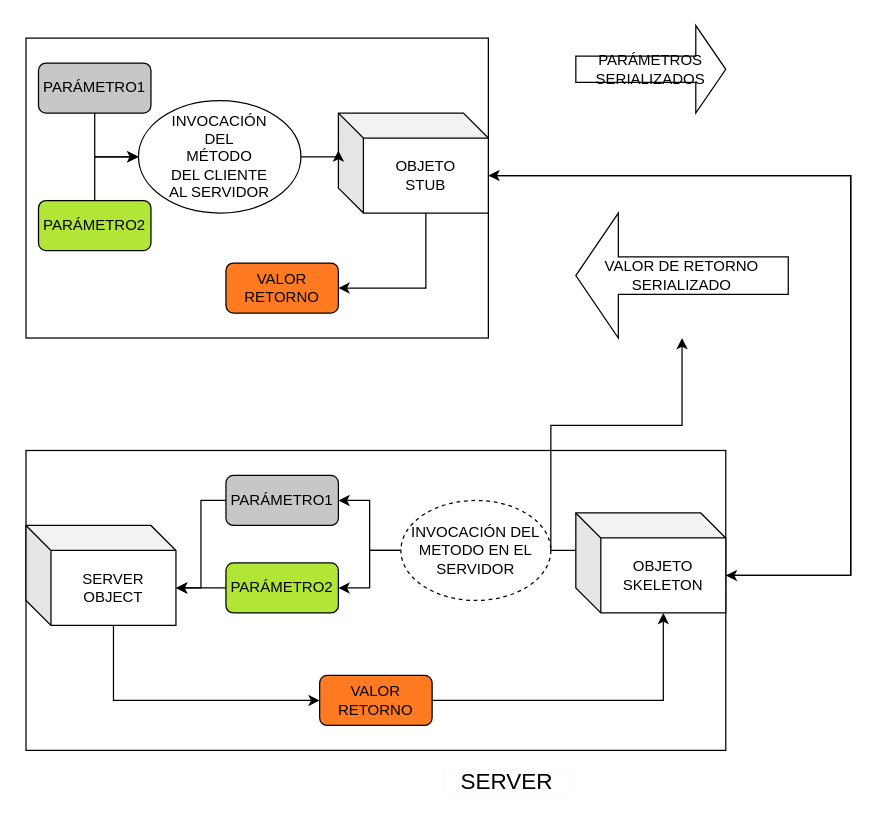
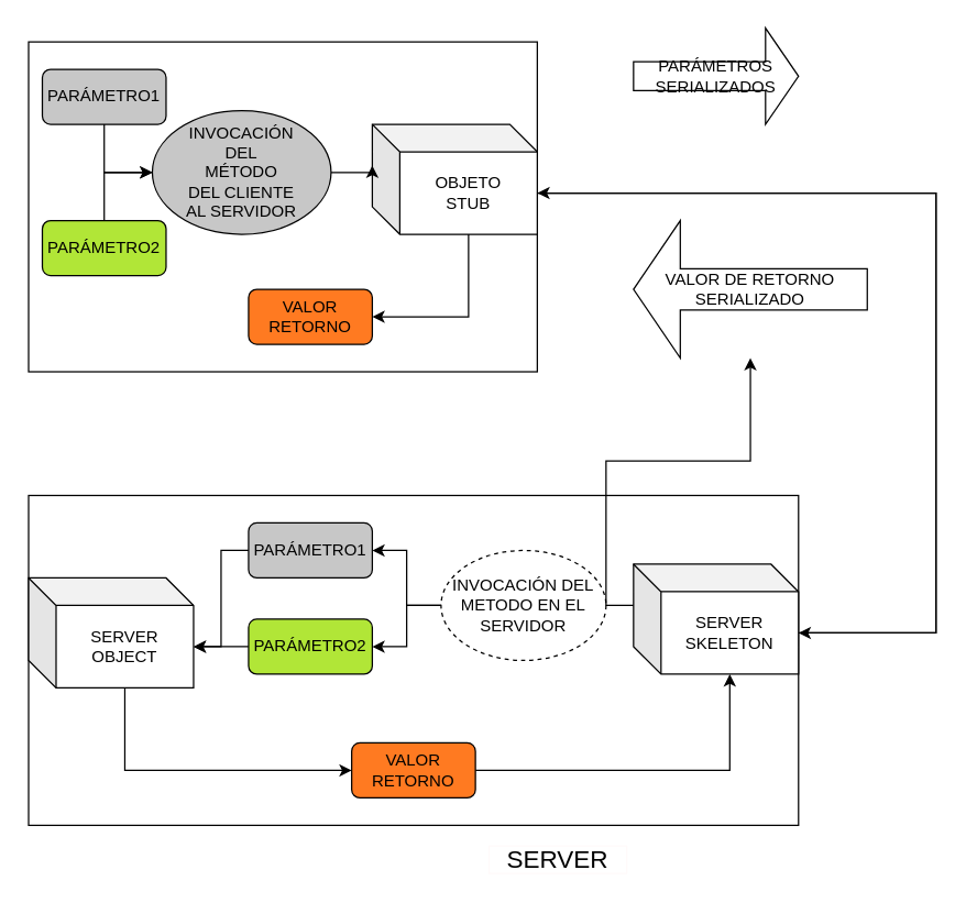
  <mxCell id="0" />
  <mxCell id="1" parent="0" />
  <mxCell id="2" value="" style="rounded=0;whiteSpace=wrap;html=1;" parent="1" vertex="1"><mxGeometry x="20" y="30" width="370" height="240" as="geometry" /></mxCell>
  <mxCell id="3" style="edgeStyle=orthogonalEdgeStyle;rounded=0;orthogonalLoop=1;jettySize=auto;html=1;exitX=0.5;exitY=1;exitDx=0;exitDy=0;entryX=0;entryY=0.5;entryDx=0;entryDy=0;" parent="1" source="4" target="12" edge="1"><mxGeometry relative="1" as="geometry" /></mxCell>
  <mxCell id="4" value="PARÁMETRO1" style="rounded=1;whiteSpace=wrap;html=1;fillColor=#C7C7C7;" parent="1" vertex="1"><mxGeometry x="30" y="50" width="90" height="40" as="geometry" /></mxCell>
  <mxCell id="5" style="edgeStyle=orthogonalEdgeStyle;rounded=0;orthogonalLoop=1;jettySize=auto;html=1;exitX=0.5;exitY=0;exitDx=0;exitDy=0;entryX=0;entryY=0.5;entryDx=0;entryDy=0;" parent="1" source="6" target="12" edge="1"><mxGeometry relative="1" as="geometry" /></mxCell>
  <mxCell id="6" value="PARÁMETRO2" style="rounded=1;whiteSpace=wrap;html=1;fillColor=#B1E637;" parent="1" vertex="1"><mxGeometry x="30" y="160" width="90" height="40" as="geometry" /></mxCell>
  <mxCell id="7" style="edgeStyle=orthogonalEdgeStyle;rounded=0;orthogonalLoop=1;jettySize=auto;html=1;exitX=0;exitY=0;exitDx=120;exitDy=50;exitPerimeter=0;entryX=0;entryY=0;entryDx=120;entryDy=50;entryPerimeter=0;" parent="1" source="9" target="27" edge="1"><mxGeometry relative="1" as="geometry"><Array as="points"><mxPoint x="680" y="140" /><mxPoint x="680" y="460" /></Array></mxGeometry></mxCell>
  <mxCell id="8" style="edgeStyle=orthogonalEdgeStyle;rounded=0;orthogonalLoop=1;jettySize=auto;html=1;exitX=0;exitY=0;exitDx=70;exitDy=80;exitPerimeter=0;entryX=1;entryY=0.5;entryDx=0;entryDy=0;" parent="1" source="9" target="10" edge="1"><mxGeometry relative="1" as="geometry" /></mxCell>
  <mxCell id="9" value="OBJETO&lt;br&gt;STUB" style="shape=cube;whiteSpace=wrap;html=1;boundedLbl=1;backgroundOutline=1;darkOpacity=0.05;darkOpacity2=0.1;" parent="1" vertex="1"><mxGeometry x="270" y="90" width="120" height="80" as="geometry" /></mxCell>
  <mxCell id="10" value="VALOR RETORNO" style="rounded=1;whiteSpace=wrap;html=1;fillColor=#FF7A21;" parent="1" vertex="1"><mxGeometry x="180" y="210" width="90" height="40" as="geometry" /></mxCell>
  <mxCell id="11" style="edgeStyle=orthogonalEdgeStyle;rounded=0;orthogonalLoop=1;jettySize=auto;html=1;exitX=1;exitY=0.5;exitDx=0;exitDy=0;" parent="1" source="12" edge="1"><mxGeometry relative="1" as="geometry"><mxPoint x="270" y="120" as="targetPoint" /></mxGeometry></mxCell>
- <mxCell id="12" value="INVOCACIÓN&lt;br&gt;DEL&lt;br&gt;MÉTODO&lt;br&gt;DEL CLIENTE&lt;br&gt;AL SERVIDOR" style="ellipse;whiteSpace=wrap;html=1;" parent="1" vertex="1"><mxGeometry x="110" y="80" width="130" height="90" as="geometry" /></mxCell>
+ <mxCell id="12" value="INVOCACIÓN&lt;br&gt;DEL&lt;br&gt;MÉTODO&lt;br&gt;DEL CLIENTE&lt;br&gt;AL SERVIDOR" style="ellipse;whiteSpace=wrap;html=1;fillColor=#c7c7c7;" parent="1" vertex="1"><mxGeometry x="110" y="80" width="130" height="90" as="geometry" /></mxCell>
  <mxCell id="13" value="" style="rounded=0;whiteSpace=wrap;html=1;" parent="1" vertex="1"><mxGeometry x="20" y="360" width="560" height="240" as="geometry" /></mxCell>
  <mxCell id="14" style="edgeStyle=orthogonalEdgeStyle;rounded=0;orthogonalLoop=1;jettySize=auto;html=1;exitX=0;exitY=0.5;exitDx=0;exitDy=0;entryX=0;entryY=0;entryDx=120;entryDy=50;entryPerimeter=0;" parent="1" source="15" target="19" edge="1"><mxGeometry relative="1" as="geometry" /></mxCell>
  <mxCell id="15" value="PARÁMETRO1" style="rounded=1;whiteSpace=wrap;html=1;fillColor=#C7C7C7;" parent="1" vertex="1"><mxGeometry x="180" y="380" width="90" height="40" as="geometry" /></mxCell>
  <mxCell id="16" style="edgeStyle=orthogonalEdgeStyle;rounded=0;orthogonalLoop=1;jettySize=auto;html=1;exitX=0;exitY=0.5;exitDx=0;exitDy=0;entryX=0;entryY=0;entryDx=120;entryDy=50;entryPerimeter=0;" parent="1" source="17" target="19" edge="1"><mxGeometry relative="1" as="geometry" /></mxCell>
  <mxCell id="17" value="PARÁMETRO2" style="rounded=1;whiteSpace=wrap;html=1;fillColor=#B1E637;" parent="1" vertex="1"><mxGeometry x="180" y="450" width="90" height="40" as="geometry" /></mxCell>
  <mxCell id="18" style="edgeStyle=orthogonalEdgeStyle;rounded=0;orthogonalLoop=1;jettySize=auto;html=1;exitX=0;exitY=0;exitDx=70;exitDy=80;exitPerimeter=0;entryX=0;entryY=0.5;entryDx=0;entryDy=0;" parent="1" source="19" target="21" edge="1"><mxGeometry relative="1" as="geometry" /></mxCell>
  <mxCell id="19" value="SERVER OBJECT" style="shape=cube;whiteSpace=wrap;html=1;boundedLbl=1;backgroundOutline=1;darkOpacity=0.05;darkOpacity2=0.1;" parent="1" vertex="1"><mxGeometry x="20" y="420" width="120" height="80" as="geometry" /></mxCell>
  <mxCell id="20" style="edgeStyle=orthogonalEdgeStyle;rounded=0;orthogonalLoop=1;jettySize=auto;html=1;exitX=1;exitY=0.5;exitDx=0;exitDy=0;entryX=0;entryY=0;entryDx=70;entryDy=80;entryPerimeter=0;" parent="1" source="21" target="27" edge="1"><mxGeometry relative="1" as="geometry" /></mxCell>
  <mxCell id="21" value="VALOR RETORNO" style="rounded=1;whiteSpace=wrap;html=1;fillColor=#FF7A21;" parent="1" vertex="1"><mxGeometry x="255" y="540" width="90" height="40" as="geometry" /></mxCell>
  <mxCell id="22" style="edgeStyle=orthogonalEdgeStyle;rounded=0;orthogonalLoop=1;jettySize=auto;html=1;exitX=0;exitY=0.5;exitDx=0;exitDy=0;entryX=1;entryY=0.5;entryDx=0;entryDy=0;" parent="1" source="24" target="15" edge="1"><mxGeometry relative="1" as="geometry" /></mxCell>
  <mxCell id="23" style="edgeStyle=orthogonalEdgeStyle;rounded=0;orthogonalLoop=1;jettySize=auto;html=1;exitX=0;exitY=0.5;exitDx=0;exitDy=0;entryX=1;entryY=0.5;entryDx=0;entryDy=0;" parent="1" source="24" target="17" edge="1"><mxGeometry relative="1" as="geometry" /></mxCell>
  <mxCell id="24" value="INVOCACIÓN DEL METODO EN EL SERVIDOR" style="ellipse;whiteSpace=wrap;html=1;dashed=1;" parent="1" vertex="1"><mxGeometry x="320" y="400" width="120" height="80" as="geometry" /></mxCell>
  <mxCell id="25" style="edgeStyle=orthogonalEdgeStyle;rounded=0;orthogonalLoop=1;jettySize=auto;html=1;exitX=0;exitY=0;exitDx=120;exitDy=50;exitPerimeter=0;entryX=0;entryY=0;entryDx=120;entryDy=50;entryPerimeter=0;" parent="1" source="27" target="9" edge="1"><mxGeometry relative="1" as="geometry"><Array as="points"><mxPoint x="680" y="460" /><mxPoint x="680" y="140" /></Array></mxGeometry></mxCell>
  <mxCell id="26" style="edgeStyle=orthogonalEdgeStyle;rounded=0;orthogonalLoop=1;jettySize=auto;html=1;exitX=0;exitY=0;exitDx=0;exitDy=30;exitPerimeter=0;" parent="1" source="27" target="30" edge="1"><mxGeometry relative="1" as="geometry" /></mxCell>
- <mxCell id="27" value="OBJETO&lt;br&gt;SKELETON" style="shape=cube;whiteSpace=wrap;html=1;boundedLbl=1;backgroundOutline=1;darkOpacity=0.05;darkOpacity2=0.1;" parent="1" vertex="1"><mxGeometry x="460" y="410" width="120" height="80" as="geometry" /></mxCell>
+ <mxCell id="27" value="SERVER&lt;br&gt;SKELETON" style="shape=cube;whiteSpace=wrap;html=1;boundedLbl=1;backgroundOutline=1;darkOpacity=0.05;darkOpacity2=0.1;" parent="1" vertex="1"><mxGeometry x="460" y="410" width="120" height="80" as="geometry" /></mxCell>
  <mxCell id="28" value="&lt;font style=&quot;font-size: 18px;&quot;&gt;SERVER&lt;/font&gt;" style="text;html=1;strokeColor=#FFFAFA;fillColor=none;align=center;verticalAlign=middle;whiteSpace=wrap;rounded=0;" parent="1" vertex="1"><mxGeometry x="355" y="615" width="100" height="20" as="geometry" /></mxCell>
  <mxCell id="29" value="PARÁMETROS&lt;br&gt;SERIALIZADOS" style="shape=singleArrow;whiteSpace=wrap;html=1;" parent="1" vertex="1"><mxGeometry x="460" y="20" width="120" height="70" as="geometry" /></mxCell>
- <mxCell id="30" value="VALOR DE RETORNO&lt;br&gt;SERIALIZADO" style="shape=singleArrow;direction=west;whiteSpace=wrap;html=1;" parent="1" vertex="1"><mxGeometry x="460" y="170" width="170" height="100" as="geometry" /></mxCell>
+ <mxCell id="30" value="VALOR DE RETORNO&lt;br&gt;SERIALIZADO" style="shape=singleArrow;direction=west;whiteSpace=wrap;html=1;" parent="1" vertex="1"><mxGeometry x="460" y="160" width="170" height="100" as="geometry" /></mxCell>
